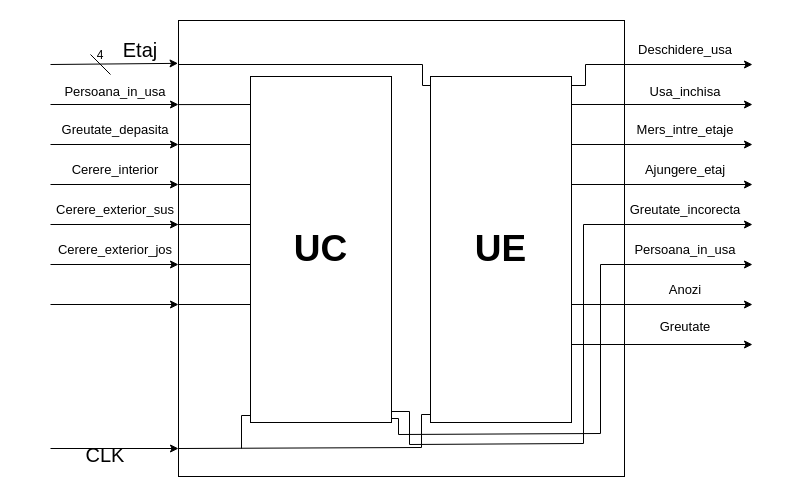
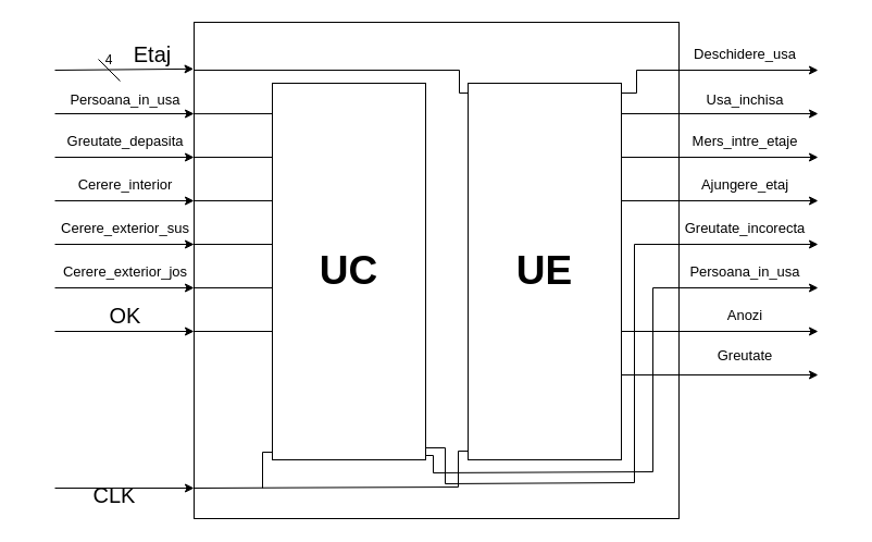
  <mxCell id="0" />
  <mxCell id="1" parent="0" />
  <mxCell id="2" value="" style="rounded=0;whiteSpace=wrap;html=1;fillColor=none;strokeColor=#000000;connectable=0;allowArrows=0;cloneable=0;" parent="1" vertex="1"><mxGeometry x="178" y="20" width="446" height="456" as="geometry" /></mxCell>
  <mxCell id="3" value="&lt;font color=&quot;#000000&quot;&gt;&lt;b&gt;UC&lt;/b&gt;&lt;/font&gt;" style="rounded=0;whiteSpace=wrap;html=1;fillColor=none;strokeColor=#000000;fontSize=37;connectable=0;allowArrows=0;cloneable=0;" parent="1" vertex="1"><mxGeometry x="250" y="76" width="141" height="346" as="geometry" /></mxCell>
  <mxCell id="4" value="&lt;font color=&quot;#000000&quot;&gt;&lt;b&gt;UE&lt;/b&gt;&lt;/font&gt;" style="rounded=0;whiteSpace=wrap;html=1;fillColor=none;strokeColor=#000000;fontSize=37;connectable=0;allowArrows=0;cloneable=0;" parent="1" vertex="1"><mxGeometry x="430" y="76" width="141" height="346" as="geometry" /></mxCell>
  <mxCell id="5" value="" style="endArrow=classic;html=1;rounded=0;fontColor=#000000;strokeColor=#000000;entryX=-0.001;entryY=0.094;entryDx=0;entryDy=0;entryPerimeter=0;cloneable=0;" parent="1" target="2" edge="1"><mxGeometry width="50" height="50" relative="1" as="geometry"><mxPoint x="50" y="64" as="sourcePoint" /><mxPoint x="168" y="62" as="targetPoint" /></mxGeometry></mxCell>
  <mxCell id="6" value="" style="endArrow=classic;html=1;rounded=0;fontColor=#000000;strokeColor=#000000;entryX=-0.001;entryY=0.094;entryDx=0;entryDy=0;entryPerimeter=0;cloneable=0;" parent="1" edge="1"><mxGeometry width="50" height="50" relative="1" as="geometry"><mxPoint x="50" y="104" as="sourcePoint" /><mxPoint x="178" y="104" as="targetPoint" /></mxGeometry></mxCell>
  <mxCell id="7" value="" style="endArrow=classic;html=1;rounded=0;fontColor=#000000;strokeColor=#000000;entryX=-0.001;entryY=0.094;entryDx=0;entryDy=0;entryPerimeter=0;cloneable=0;" parent="1" edge="1"><mxGeometry width="50" height="50" relative="1" as="geometry"><mxPoint x="50" y="144" as="sourcePoint" /><mxPoint x="178" y="144" as="targetPoint" /></mxGeometry></mxCell>
  <mxCell id="8" value="" style="endArrow=classic;html=1;rounded=0;fontColor=#000000;strokeColor=#000000;entryX=-0.001;entryY=0.094;entryDx=0;entryDy=0;entryPerimeter=0;cloneable=0;" parent="1" edge="1"><mxGeometry width="50" height="50" relative="1" as="geometry"><mxPoint x="50" y="184" as="sourcePoint" /><mxPoint x="178" y="184" as="targetPoint" /></mxGeometry></mxCell>
  <mxCell id="9" value="" style="endArrow=classic;html=1;rounded=0;fontColor=#000000;strokeColor=#000000;entryX=-0.001;entryY=0.094;entryDx=0;entryDy=0;entryPerimeter=0;cloneable=0;" parent="1" edge="1"><mxGeometry width="50" height="50" relative="1" as="geometry"><mxPoint x="50" y="224" as="sourcePoint" /><mxPoint x="178" y="224" as="targetPoint" /></mxGeometry></mxCell>
  <mxCell id="10" value="" style="endArrow=classic;html=1;rounded=0;fontColor=#000000;strokeColor=#000000;entryX=-0.001;entryY=0.094;entryDx=0;entryDy=0;entryPerimeter=0;cloneable=0;" parent="1" edge="1"><mxGeometry width="50" height="50" relative="1" as="geometry"><mxPoint x="50" y="264" as="sourcePoint" /><mxPoint x="178" y="264" as="targetPoint" /></mxGeometry></mxCell>
  <mxCell id="11" value="" style="endArrow=classic;html=1;rounded=0;fontColor=#000000;strokeColor=#000000;entryX=-0.001;entryY=0.094;entryDx=0;entryDy=0;entryPerimeter=0;cloneable=0;" parent="1" edge="1"><mxGeometry width="50" height="50" relative="1" as="geometry"><mxPoint x="50" y="304" as="sourcePoint" /><mxPoint x="178" y="304" as="targetPoint" /></mxGeometry></mxCell>
  <mxCell id="12" value="" style="endArrow=classic;html=1;rounded=0;fontColor=#000000;strokeColor=#000000;entryX=-0.001;entryY=0.094;entryDx=0;entryDy=0;entryPerimeter=0;cloneable=0;" parent="1" edge="1"><mxGeometry width="50" height="50" relative="1" as="geometry"><mxPoint x="50" y="448" as="sourcePoint" /><mxPoint x="178" y="448" as="targetPoint" /></mxGeometry></mxCell>
  <mxCell id="13" value="&lt;font color=&quot;#000000&quot;&gt;&lt;span style=&quot;font-size: 20px;&quot;&gt;Etaj&lt;/span&gt;&lt;/font&gt;" style="text;html=1;strokeColor=none;fillColor=none;align=center;verticalAlign=middle;whiteSpace=wrap;rounded=0;cloneable=0;" parent="1" vertex="1"><mxGeometry x="110" y="34" width="60" height="30" as="geometry" /></mxCell>
  <mxCell id="14" value="&lt;font style=&quot;font-size: 13px;&quot; color=&quot;#000000&quot;&gt;Persoana_in_usa&lt;/font&gt;" style="text;html=1;strokeColor=none;fillColor=none;align=center;verticalAlign=middle;whiteSpace=wrap;rounded=0;cloneable=0;" parent="1" vertex="1"><mxGeometry x="20" y="76" width="190" height="30" as="geometry" /></mxCell>
  <mxCell id="15" value="" style="endArrow=none;html=1;rounded=0;strokeColor=#000000;cloneable=0;" parent="1" edge="1"><mxGeometry width="50" height="50" relative="1" as="geometry"><mxPoint x="110" y="74" as="sourcePoint" /><mxPoint x="90" y="54" as="targetPoint" /></mxGeometry></mxCell>
  <mxCell id="16" value="&lt;font color=&quot;#000000&quot;&gt;4&lt;/font&gt;" style="text;html=1;strokeColor=none;fillColor=none;align=center;verticalAlign=middle;whiteSpace=wrap;rounded=0;cloneable=0;" parent="1" vertex="1"><mxGeometry x="90" y="54" width="20" as="geometry" /></mxCell>
  <mxCell id="17" value="&lt;font color=&quot;#000000&quot;&gt;&lt;span style=&quot;font-size: 13px;&quot;&gt;Greutate_depasita&lt;/span&gt;&lt;/font&gt;" style="text;html=1;strokeColor=none;fillColor=none;align=center;verticalAlign=middle;whiteSpace=wrap;rounded=0;cloneable=0;" parent="1" vertex="1"><mxGeometry x="20" y="114" width="190" height="30" as="geometry" /></mxCell>
  <mxCell id="18" value="&lt;font color=&quot;#000000&quot;&gt;&lt;span style=&quot;font-size: 13px;&quot;&gt;Cerere_interior&lt;br&gt;&lt;/span&gt;&lt;/font&gt;" style="text;html=1;strokeColor=none;fillColor=none;align=center;verticalAlign=middle;whiteSpace=wrap;rounded=0;cloneable=0;" parent="1" vertex="1"><mxGeometry x="20" y="154" width="190" height="30" as="geometry" /></mxCell>
  <mxCell id="19" value="&lt;font color=&quot;#000000&quot;&gt;&lt;span style=&quot;font-size: 13px;&quot;&gt;Cerere_exterior_sus&lt;br&gt;&lt;/span&gt;&lt;/font&gt;" style="text;html=1;strokeColor=none;fillColor=none;align=center;verticalAlign=middle;whiteSpace=wrap;rounded=0;cloneable=0;" parent="1" vertex="1"><mxGeometry x="20" y="194" width="190" height="30" as="geometry" /></mxCell>
  <mxCell id="20" value="&lt;font color=&quot;#000000&quot;&gt;&lt;span style=&quot;font-size: 13px;&quot;&gt;Cerere_exterior_jos&lt;br&gt;&lt;/span&gt;&lt;/font&gt;" style="text;html=1;strokeColor=none;fillColor=none;align=center;verticalAlign=middle;whiteSpace=wrap;rounded=0;cloneable=0;" parent="1" vertex="1"><mxGeometry x="20" y="234" width="190" height="30" as="geometry" /></mxCell>
+ <mxCell id="21" value="&lt;font color=&quot;#000000&quot;&gt;&lt;span style=&quot;font-size: 20px;&quot;&gt;OK&lt;/span&gt;&lt;/font&gt;" style="text;html=1;strokeColor=none;fillColor=none;align=center;verticalAlign=middle;whiteSpace=wrap;rounded=0;cloneable=0;" parent="1" vertex="1"><mxGeometry x="85" y="274" width="60" height="30" as="geometry" /></mxCell>
  <mxCell id="22" value="&lt;font color=&quot;#000000&quot;&gt;&lt;span style=&quot;font-size: 20px;&quot;&gt;CLK&lt;/span&gt;&lt;/font&gt;" style="text;html=1;strokeColor=none;fillColor=none;align=center;verticalAlign=middle;whiteSpace=wrap;rounded=0;cloneable=0;" parent="1" vertex="1"><mxGeometry x="75" y="439" width="60" height="30" as="geometry" /></mxCell>
  <mxCell id="23" value="" style="endArrow=classic;html=1;rounded=0;fontColor=#000000;strokeColor=#000000;entryX=-0.001;entryY=0.094;entryDx=0;entryDy=0;entryPerimeter=0;cloneable=0;" parent="1" edge="1"><mxGeometry width="50" height="50" relative="1" as="geometry"><mxPoint x="624" y="64" as="sourcePoint" /><mxPoint x="752" y="64" as="targetPoint" /></mxGeometry></mxCell>
  <mxCell id="24" value="" style="endArrow=classic;html=1;rounded=0;fontColor=#000000;strokeColor=#000000;entryX=-0.001;entryY=0.094;entryDx=0;entryDy=0;entryPerimeter=0;cloneable=0;" parent="1" edge="1"><mxGeometry width="50" height="50" relative="1" as="geometry"><mxPoint x="624" y="104" as="sourcePoint" /><mxPoint x="752" y="104" as="targetPoint" /></mxGeometry></mxCell>
  <mxCell id="25" value="" style="endArrow=classic;html=1;rounded=0;fontColor=#000000;strokeColor=#000000;entryX=-0.001;entryY=0.094;entryDx=0;entryDy=0;entryPerimeter=0;cloneable=0;" parent="1" edge="1"><mxGeometry width="50" height="50" relative="1" as="geometry"><mxPoint x="624" y="144" as="sourcePoint" /><mxPoint x="752" y="144" as="targetPoint" /></mxGeometry></mxCell>
  <mxCell id="26" value="" style="endArrow=classic;html=1;rounded=0;fontColor=#000000;strokeColor=#000000;entryX=-0.001;entryY=0.094;entryDx=0;entryDy=0;entryPerimeter=0;cloneable=0;" parent="1" edge="1"><mxGeometry width="50" height="50" relative="1" as="geometry"><mxPoint x="624" y="184" as="sourcePoint" /><mxPoint x="752" y="184" as="targetPoint" /></mxGeometry></mxCell>
  <mxCell id="27" value="" style="endArrow=classic;html=1;rounded=0;fontColor=#000000;strokeColor=#000000;entryX=-0.001;entryY=0.094;entryDx=0;entryDy=0;entryPerimeter=0;cloneable=0;" parent="1" edge="1"><mxGeometry width="50" height="50" relative="1" as="geometry"><mxPoint x="624" y="224" as="sourcePoint" /><mxPoint x="752" y="224" as="targetPoint" /></mxGeometry></mxCell>
  <mxCell id="28" value="" style="endArrow=classic;html=1;rounded=0;fontColor=#000000;strokeColor=#000000;entryX=-0.001;entryY=0.094;entryDx=0;entryDy=0;entryPerimeter=0;cloneable=0;" parent="1" edge="1"><mxGeometry width="50" height="50" relative="1" as="geometry"><mxPoint x="624" y="264" as="sourcePoint" /><mxPoint x="752" y="264" as="targetPoint" /></mxGeometry></mxCell>
  <mxCell id="29" value="" style="endArrow=classic;html=1;rounded=0;fontColor=#000000;strokeColor=#000000;entryX=-0.001;entryY=0.094;entryDx=0;entryDy=0;entryPerimeter=0;cloneable=0;" parent="1" edge="1"><mxGeometry width="50" height="50" relative="1" as="geometry"><mxPoint x="624" y="304" as="sourcePoint" /><mxPoint x="752" y="304" as="targetPoint" /></mxGeometry></mxCell>
  <mxCell id="30" value="" style="endArrow=classic;html=1;rounded=0;fontColor=#000000;strokeColor=#000000;entryX=-0.001;entryY=0.094;entryDx=0;entryDy=0;entryPerimeter=0;cloneable=0;" parent="1" edge="1"><mxGeometry width="50" height="50" relative="1" as="geometry"><mxPoint x="624" y="344" as="sourcePoint" /><mxPoint x="752" y="344" as="targetPoint" /></mxGeometry></mxCell>
  <mxCell id="31" value="&lt;font color=&quot;#000000&quot;&gt;&lt;span style=&quot;font-size: 13px;&quot;&gt;Deschidere_usa&lt;br&gt;&lt;/span&gt;&lt;/font&gt;" style="text;html=1;strokeColor=none;fillColor=none;align=center;verticalAlign=middle;whiteSpace=wrap;rounded=0;cloneable=0;" parent="1" vertex="1"><mxGeometry x="590" y="34" width="190" height="30" as="geometry" /></mxCell>
  <mxCell id="32" value="&lt;font color=&quot;#000000&quot;&gt;&lt;span style=&quot;font-size: 13px;&quot;&gt;Usa_inchisa&lt;br&gt;&lt;/span&gt;&lt;/font&gt;" style="text;html=1;strokeColor=none;fillColor=none;align=center;verticalAlign=middle;whiteSpace=wrap;rounded=0;cloneable=0;" parent="1" vertex="1"><mxGeometry x="590" y="76" width="190" height="30" as="geometry" /></mxCell>
  <mxCell id="33" value="&lt;font color=&quot;#000000&quot;&gt;&lt;span style=&quot;font-size: 13px;&quot;&gt;Mers_intre_etaje&lt;br&gt;&lt;/span&gt;&lt;/font&gt;" style="text;html=1;strokeColor=none;fillColor=none;align=center;verticalAlign=middle;whiteSpace=wrap;rounded=0;cloneable=0;" parent="1" vertex="1"><mxGeometry x="590" y="114" width="190" height="30" as="geometry" /></mxCell>
  <mxCell id="34" value="&lt;font color=&quot;#000000&quot;&gt;&lt;span style=&quot;font-size: 13px;&quot;&gt;Ajungere_etaj&lt;br&gt;&lt;/span&gt;&lt;/font&gt;" style="text;html=1;strokeColor=none;fillColor=none;align=center;verticalAlign=middle;whiteSpace=wrap;rounded=0;cloneable=0;" parent="1" vertex="1"><mxGeometry x="590" y="154" width="190" height="30" as="geometry" /></mxCell>
  <mxCell id="35" value="&lt;font color=&quot;#000000&quot;&gt;&lt;span style=&quot;font-size: 13px;&quot;&gt;Greutate_incorecta&lt;br&gt;&lt;/span&gt;&lt;/font&gt;" style="text;html=1;strokeColor=none;fillColor=none;align=center;verticalAlign=middle;whiteSpace=wrap;rounded=0;cloneable=0;" parent="1" vertex="1"><mxGeometry x="590" y="194" width="190" height="30" as="geometry" /></mxCell>
  <mxCell id="36" value="&lt;font color=&quot;#000000&quot;&gt;&lt;span style=&quot;font-size: 13px;&quot;&gt;Persoana_in_usa&lt;br&gt;&lt;/span&gt;&lt;/font&gt;" style="text;html=1;strokeColor=none;fillColor=none;align=center;verticalAlign=middle;whiteSpace=wrap;rounded=0;cloneable=0;" parent="1" vertex="1"><mxGeometry x="590" y="234" width="190" height="30" as="geometry" /></mxCell>
  <mxCell id="37" value="&lt;font color=&quot;#000000&quot;&gt;&lt;span style=&quot;font-size: 13px;&quot;&gt;Anozi&lt;br&gt;&lt;/span&gt;&lt;/font&gt;" style="text;html=1;strokeColor=none;fillColor=none;align=center;verticalAlign=middle;whiteSpace=wrap;rounded=0;cloneable=0;" parent="1" vertex="1"><mxGeometry x="590" y="274" width="190" height="30" as="geometry" /></mxCell>
  <mxCell id="38" value="&lt;font color=&quot;#000000&quot;&gt;&lt;span style=&quot;font-size: 13px;&quot;&gt;Greutate&lt;br&gt;&lt;/span&gt;&lt;/font&gt;" style="text;html=1;strokeColor=none;fillColor=none;align=center;verticalAlign=middle;whiteSpace=wrap;rounded=0;cloneable=0;" parent="1" vertex="1"><mxGeometry x="590" y="311" width="190" height="30" as="geometry" /></mxCell>
  <mxCell id="39" value="" style="endArrow=none;html=1;rounded=0;strokeColor=#000000;" parent="1" edge="1"><mxGeometry width="50" height="50" relative="1" as="geometry"><mxPoint x="178" y="64" as="sourcePoint" /><mxPoint x="422" y="64" as="targetPoint" /></mxGeometry></mxCell>
  <mxCell id="40" value="" style="endArrow=none;html=1;rounded=0;strokeColor=#000000;" parent="1" edge="1"><mxGeometry width="50" height="50" relative="1" as="geometry"><mxPoint x="422" y="85" as="sourcePoint" /><mxPoint x="422" y="64" as="targetPoint" /></mxGeometry></mxCell>
  <mxCell id="41" value="" style="endArrow=none;html=1;rounded=0;strokeColor=#000000;" parent="1" edge="1"><mxGeometry width="50" height="50" relative="1" as="geometry"><mxPoint x="430" y="85" as="sourcePoint" /><mxPoint x="422" y="85" as="targetPoint" /></mxGeometry></mxCell>
  <mxCell id="42" value="" style="endArrow=none;html=1;rounded=0;strokeColor=#000000;entryX=0.831;entryY=0.936;entryDx=0;entryDy=0;entryPerimeter=0;" parent="1" target="14" edge="1"><mxGeometry width="50" height="50" relative="1" as="geometry"><mxPoint x="250" y="104" as="sourcePoint" /><mxPoint x="417" y="202" as="targetPoint" /></mxGeometry></mxCell>
  <mxCell id="43" value="" style="endArrow=none;html=1;rounded=0;strokeColor=#000000;entryX=0.831;entryY=0.936;entryDx=0;entryDy=0;entryPerimeter=0;" parent="1" edge="1"><mxGeometry width="50" height="50" relative="1" as="geometry"><mxPoint x="250" y="144" as="sourcePoint" /><mxPoint x="178" y="144" as="targetPoint" /></mxGeometry></mxCell>
  <mxCell id="44" value="" style="endArrow=none;html=1;rounded=0;strokeColor=#000000;entryX=0.831;entryY=0.936;entryDx=0;entryDy=0;entryPerimeter=0;" parent="1" edge="1"><mxGeometry width="50" height="50" relative="1" as="geometry"><mxPoint x="250" y="184" as="sourcePoint" /><mxPoint x="178" y="184" as="targetPoint" /></mxGeometry></mxCell>
  <mxCell id="45" value="" style="endArrow=none;html=1;rounded=0;strokeColor=#000000;entryX=0.831;entryY=0.936;entryDx=0;entryDy=0;entryPerimeter=0;" parent="1" edge="1"><mxGeometry width="50" height="50" relative="1" as="geometry"><mxPoint x="250" y="224" as="sourcePoint" /><mxPoint x="177" y="224" as="targetPoint" /></mxGeometry></mxCell>
  <mxCell id="46" value="" style="endArrow=none;html=1;rounded=0;strokeColor=#000000;entryX=0.831;entryY=0.936;entryDx=0;entryDy=0;entryPerimeter=0;" parent="1" edge="1"><mxGeometry width="50" height="50" relative="1" as="geometry"><mxPoint x="250" y="264" as="sourcePoint" /><mxPoint x="178" y="264" as="targetPoint" /></mxGeometry></mxCell>
  <mxCell id="47" value="" style="endArrow=none;html=1;rounded=0;strokeColor=#000000;entryX=0.831;entryY=0.936;entryDx=0;entryDy=0;entryPerimeter=0;" parent="1" edge="1"><mxGeometry width="50" height="50" relative="1" as="geometry"><mxPoint x="250" y="304" as="sourcePoint" /><mxPoint x="178" y="304" as="targetPoint" /></mxGeometry></mxCell>
  <mxCell id="48" value="" style="endArrow=none;html=1;rounded=0;strokeColor=#000000;" parent="1" edge="1"><mxGeometry width="50" height="50" relative="1" as="geometry"><mxPoint x="178" y="448" as="sourcePoint" /><mxPoint x="421" y="447" as="targetPoint" /></mxGeometry></mxCell>
  <mxCell id="49" value="" style="endArrow=none;html=1;rounded=0;strokeColor=#000000;" parent="1" edge="1"><mxGeometry width="50" height="50" relative="1" as="geometry"><mxPoint x="421" y="414" as="sourcePoint" /><mxPoint x="421" y="447" as="targetPoint" /></mxGeometry></mxCell>
  <mxCell id="50" value="" style="endArrow=none;html=1;rounded=0;strokeColor=#000000;" parent="1" edge="1"><mxGeometry width="50" height="50" relative="1" as="geometry"><mxPoint x="430" y="414" as="sourcePoint" /><mxPoint x="421" y="414" as="targetPoint" /></mxGeometry></mxCell>
  <mxCell id="51" value="" style="endArrow=none;html=1;rounded=0;strokeColor=#000000;" parent="1" edge="1"><mxGeometry width="50" height="50" relative="1" as="geometry"><mxPoint x="241" y="415" as="sourcePoint" /><mxPoint x="241" y="448" as="targetPoint" /></mxGeometry></mxCell>
  <mxCell id="52" value="" style="endArrow=none;html=1;rounded=0;strokeColor=#000000;" parent="1" edge="1"><mxGeometry width="50" height="50" relative="1" as="geometry"><mxPoint x="250" y="415" as="sourcePoint" /><mxPoint x="241" y="415" as="targetPoint" /></mxGeometry></mxCell>
  <mxCell id="53" value="" style="endArrow=none;html=1;rounded=0;strokeColor=#000000;exitX=0.185;exitY=1;exitDx=0;exitDy=0;exitPerimeter=0;" parent="1" source="31" edge="1"><mxGeometry width="50" height="50" relative="1" as="geometry"><mxPoint x="280" y="300" as="sourcePoint" /><mxPoint x="585" y="64" as="targetPoint" /></mxGeometry></mxCell>
  <mxCell id="54" value="" style="endArrow=none;html=1;rounded=0;strokeColor=#000000;" parent="1" edge="1"><mxGeometry width="50" height="50" relative="1" as="geometry"><mxPoint x="585" y="85" as="sourcePoint" /><mxPoint x="585" y="64" as="targetPoint" /></mxGeometry></mxCell>
  <mxCell id="55" value="" style="endArrow=none;html=1;rounded=0;strokeColor=#000000;" parent="1" edge="1"><mxGeometry width="50" height="50" relative="1" as="geometry"><mxPoint x="585" y="85" as="sourcePoint" /><mxPoint x="571" y="85" as="targetPoint" /></mxGeometry></mxCell>
  <mxCell id="56" value="" style="endArrow=none;html=1;rounded=0;strokeColor=#000000;entryX=0.184;entryY=0.933;entryDx=0;entryDy=0;entryPerimeter=0;" parent="1" target="32" edge="1"><mxGeometry width="50" height="50" relative="1" as="geometry"><mxPoint x="571" y="104" as="sourcePoint" /><mxPoint x="584" y="109" as="targetPoint" /></mxGeometry></mxCell>
  <mxCell id="57" value="" style="endArrow=none;html=1;rounded=0;strokeColor=#000000;entryX=0.184;entryY=0.933;entryDx=0;entryDy=0;entryPerimeter=0;" parent="1" edge="1"><mxGeometry width="50" height="50" relative="1" as="geometry"><mxPoint x="571" y="144" as="sourcePoint" /><mxPoint x="625" y="144" as="targetPoint" /></mxGeometry></mxCell>
  <mxCell id="58" value="" style="endArrow=none;html=1;rounded=0;strokeColor=#000000;entryX=0.184;entryY=0.933;entryDx=0;entryDy=0;entryPerimeter=0;" parent="1" edge="1"><mxGeometry width="50" height="50" relative="1" as="geometry"><mxPoint x="571" y="184" as="sourcePoint" /><mxPoint x="625" y="184" as="targetPoint" /></mxGeometry></mxCell>
  <mxCell id="59" value="" style="endArrow=none;html=1;rounded=0;strokeColor=#000000;entryX=0.184;entryY=0.933;entryDx=0;entryDy=0;entryPerimeter=0;" parent="1" edge="1"><mxGeometry width="50" height="50" relative="1" as="geometry"><mxPoint x="583" y="224" as="sourcePoint" /><mxPoint x="625" y="224" as="targetPoint" /></mxGeometry></mxCell>
  <mxCell id="60" value="" style="endArrow=none;html=1;rounded=0;strokeColor=#000000;entryX=0.184;entryY=0.933;entryDx=0;entryDy=0;entryPerimeter=0;" parent="1" edge="1"><mxGeometry width="50" height="50" relative="1" as="geometry"><mxPoint x="600" y="264" as="sourcePoint" /><mxPoint x="625" y="264" as="targetPoint" /></mxGeometry></mxCell>
  <mxCell id="61" value="" style="endArrow=none;html=1;rounded=0;strokeColor=#000000;entryX=0.184;entryY=0.933;entryDx=0;entryDy=0;entryPerimeter=0;" parent="1" edge="1"><mxGeometry width="50" height="50" relative="1" as="geometry"><mxPoint x="571" y="304" as="sourcePoint" /><mxPoint x="625" y="304" as="targetPoint" /></mxGeometry></mxCell>
  <mxCell id="62" value="" style="endArrow=none;html=1;rounded=0;strokeColor=#000000;entryX=0.184;entryY=0.933;entryDx=0;entryDy=0;entryPerimeter=0;" parent="1" edge="1"><mxGeometry width="50" height="50" relative="1" as="geometry"><mxPoint x="571" y="344" as="sourcePoint" /><mxPoint x="625" y="344" as="targetPoint" /></mxGeometry></mxCell>
  <mxCell id="63" value="" style="endArrow=none;html=1;rounded=0;strokeColor=#000000;" parent="1" edge="1"><mxGeometry width="50" height="50" relative="1" as="geometry"><mxPoint x="600" y="433" as="sourcePoint" /><mxPoint x="600" y="264" as="targetPoint" /></mxGeometry></mxCell>
  <mxCell id="64" value="" style="endArrow=none;html=1;rounded=0;strokeColor=#000000;" parent="1" edge="1"><mxGeometry width="50" height="50" relative="1" as="geometry"><mxPoint x="398" y="434" as="sourcePoint" /><mxPoint x="600" y="433" as="targetPoint" /></mxGeometry></mxCell>
  <mxCell id="65" value="" style="endArrow=none;html=1;rounded=0;strokeColor=#000000;" parent="1" edge="1"><mxGeometry width="50" height="50" relative="1" as="geometry"><mxPoint x="398" y="434" as="sourcePoint" /><mxPoint x="398" y="418" as="targetPoint" /></mxGeometry></mxCell>
  <mxCell id="66" value="" style="endArrow=none;html=1;rounded=0;strokeColor=#000000;" parent="1" edge="1"><mxGeometry width="50" height="50" relative="1" as="geometry"><mxPoint x="398" y="418" as="sourcePoint" /><mxPoint x="391" y="418" as="targetPoint" /></mxGeometry></mxCell>
  <mxCell id="67" value="" style="endArrow=none;html=1;rounded=0;strokeColor=#000000;" parent="1" edge="1"><mxGeometry width="50" height="50" relative="1" as="geometry"><mxPoint x="583" y="443" as="sourcePoint" /><mxPoint x="583" y="224" as="targetPoint" /></mxGeometry></mxCell>
  <mxCell id="68" value="" style="endArrow=none;html=1;rounded=0;strokeColor=#000000;" parent="1" edge="1"><mxGeometry width="50" height="50" relative="1" as="geometry"><mxPoint x="409" y="444" as="sourcePoint" /><mxPoint x="583" y="443" as="targetPoint" /></mxGeometry></mxCell>
  <mxCell id="69" value="" style="endArrow=none;html=1;rounded=0;strokeColor=#000000;" parent="1" edge="1"><mxGeometry width="50" height="50" relative="1" as="geometry"><mxPoint x="409" y="411" as="sourcePoint" /><mxPoint x="409" y="444" as="targetPoint" /></mxGeometry></mxCell>
  <mxCell id="70" value="" style="endArrow=none;html=1;rounded=0;strokeColor=#000000;" parent="1" edge="1"><mxGeometry width="50" height="50" relative="1" as="geometry"><mxPoint x="409" y="411" as="sourcePoint" /><mxPoint x="391" y="411" as="targetPoint" /></mxGeometry></mxCell>
